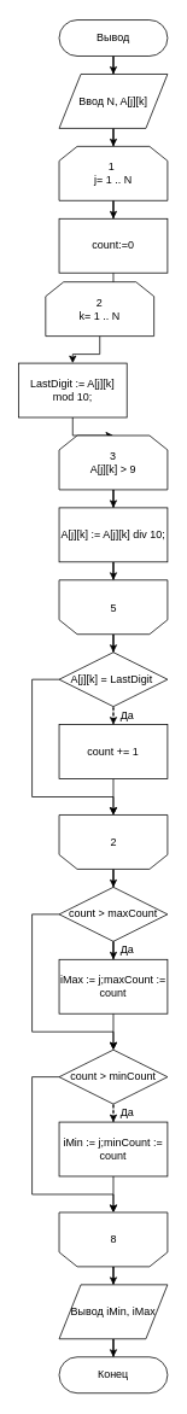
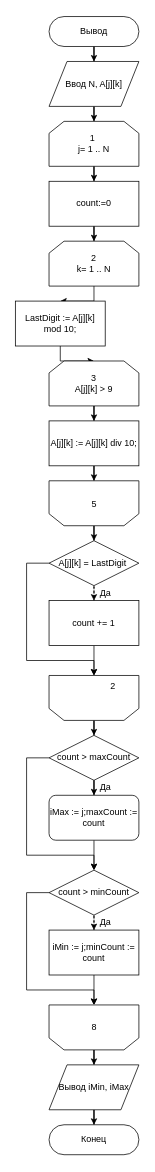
  <mxCell id="0" />
  <mxCell id="1" parent="0" />
  <mxCell id="2" style="edgeStyle=orthogonalEdgeStyle;rounded=0;orthogonalLoop=1;jettySize=auto;html=1;entryX=0.5;entryY=0;entryDx=0;entryDy=0;" edge="1" parent="1" source="3" target="5"><mxGeometry relative="1" as="geometry" /></mxCell>
  <mxCell id="3" value="Вывод" style="rounded=1;whiteSpace=wrap;html=1;arcSize=50;" vertex="1" parent="1"><mxGeometry x="65" y="20" width="120" height="40" as="geometry" /></mxCell>
  <mxCell id="4" style="edgeStyle=orthogonalEdgeStyle;rounded=0;orthogonalLoop=1;jettySize=auto;html=1;entryX=0.5;entryY=0;entryDx=0;entryDy=0;" edge="1" parent="1" source="5" target="7"><mxGeometry relative="1" as="geometry" /></mxCell>
  <mxCell id="5" value="Ввод N, A[j][k]" style="shape=parallelogram;perimeter=parallelogramPerimeter;whiteSpace=wrap;html=1;" vertex="1" parent="1"><mxGeometry x="65" y="80" width="120" height="60" as="geometry" /></mxCell>
  <mxCell id="6" style="edgeStyle=orthogonalEdgeStyle;rounded=0;orthogonalLoop=1;jettySize=auto;html=1;entryX=0.5;entryY=0;entryDx=0;entryDy=0;" edge="1" parent="1" source="7" target="9"><mxGeometry relative="1" as="geometry" /></mxCell>
  <mxCell id="7" value="1&amp;nbsp;&lt;br&gt;j= 1 .. N" style="shape=loopLimit;whiteSpace=wrap;html=1;" vertex="1" parent="1"><mxGeometry x="65" y="160" width="120" height="60" as="geometry" /></mxCell>
  <mxCell id="8" style="edgeStyle=orthogonalEdgeStyle;rounded=0;orthogonalLoop=1;jettySize=auto;html=1;" edge="1" parent="1" source="9" target="11"><mxGeometry relative="1" as="geometry" /></mxCell>
  <mxCell id="9" value="count:=0" style="rounded=0;whiteSpace=wrap;html=1;" vertex="1" parent="1"><mxGeometry x="65" y="240" width="120" height="60" as="geometry" /></mxCell>
  <mxCell id="10" style="edgeStyle=orthogonalEdgeStyle;rounded=0;orthogonalLoop=1;jettySize=auto;html=1;entryX=0.5;entryY=0;entryDx=0;entryDy=0;" edge="1" parent="1" source="11" target="13"><mxGeometry relative="1" as="geometry" /></mxCell>
- <mxCell id="11" value="2&lt;br&gt;k= 1 .. N" style="shape=loopLimit;whiteSpace=wrap;html=1;" vertex="1" parent="1"><mxGeometry x="50" y="310" width="120" height="60" as="geometry" /></mxCell>
+ <mxCell id="11" value="2&lt;br&gt;k= 1 .. N" style="shape=loopLimit;whiteSpace=wrap;html=1;" vertex="1" parent="1"><mxGeometry x="65" y="320" width="120" height="60" as="geometry" /></mxCell>
  <mxCell id="12" style="edgeStyle=orthogonalEdgeStyle;rounded=0;orthogonalLoop=1;jettySize=auto;html=1;" edge="1" parent="1" source="13" target="15"><mxGeometry relative="1" as="geometry" /></mxCell>
  <mxCell id="13" value="LastDigit := A[j][k] mod 10;" style="rounded=0;whiteSpace=wrap;html=1;" vertex="1" parent="1"><mxGeometry x="20" y="400" width="120" height="60" as="geometry" /></mxCell>
  <mxCell id="14" style="edgeStyle=orthogonalEdgeStyle;rounded=0;orthogonalLoop=1;jettySize=auto;html=1;entryX=0.5;entryY=0;entryDx=0;entryDy=0;" edge="1" parent="1" source="15" target="17"><mxGeometry relative="1" as="geometry" /></mxCell>
  <mxCell id="15" value="&lt;div&gt;&lt;span&gt;3&lt;/span&gt;&lt;/div&gt;A[j][k] &amp;gt; 9" style="shape=loopLimit;whiteSpace=wrap;html=1;align=center;" vertex="1" parent="1"><mxGeometry x="65" y="480" width="120" height="60" as="geometry" /></mxCell>
  <mxCell id="16" style="edgeStyle=orthogonalEdgeStyle;rounded=0;orthogonalLoop=1;jettySize=auto;html=1;entryX=0.5;entryY=1;entryDx=0;entryDy=0;" edge="1" parent="1" source="17" target="19"><mxGeometry relative="1" as="geometry" /></mxCell>
  <mxCell id="17" value="A[j][k] := A[j][k] div 10;" style="rounded=0;whiteSpace=wrap;html=1;" vertex="1" parent="1"><mxGeometry x="65" y="560" width="120" height="60" as="geometry" /></mxCell>
  <mxCell id="18" style="edgeStyle=orthogonalEdgeStyle;rounded=0;orthogonalLoop=1;jettySize=auto;html=1;entryX=0.5;entryY=0;entryDx=0;entryDy=0;" edge="1" parent="1" source="19" target="23"><mxGeometry relative="1" as="geometry" /></mxCell>
  <mxCell id="19" value="" style="shape=loopLimit;whiteSpace=wrap;html=1;rotation=-180;" vertex="1" parent="1"><mxGeometry x="65" y="640" width="120" height="60" as="geometry" /></mxCell>
  <mxCell id="20" value="&lt;span style=&quot;white-space: normal ; background-color: rgb(255 , 255 , 255)&quot;&gt;5&lt;/span&gt;" style="text;html=1;align=center;verticalAlign=middle;resizable=0;points=[];;autosize=1;" vertex="1" parent="1"><mxGeometry x="115" y="660.5" width="20" height="20" as="geometry" /></mxCell>
  <mxCell id="21" style="edgeStyle=orthogonalEdgeStyle;rounded=0;orthogonalLoop=1;jettySize=auto;html=1;entryX=0.5;entryY=0;entryDx=0;entryDy=0;dashed=1;" edge="1" parent="1" source="23" target="25"><mxGeometry relative="1" as="geometry" /></mxCell>
  <mxCell id="22" style="edgeStyle=orthogonalEdgeStyle;rounded=0;orthogonalLoop=1;jettySize=auto;html=1;entryX=0.5;entryY=1;entryDx=0;entryDy=0;" edge="1" parent="1" source="23" target="28"><mxGeometry relative="1" as="geometry"><mxPoint x="125" y="890" as="targetPoint" /><Array as="points"><mxPoint x="35" y="750" /><mxPoint x="35" y="880" /><mxPoint x="125" y="880" /></Array></mxGeometry></mxCell>
  <mxCell id="23" value="A[j][k] = LastDigit&amp;nbsp;" style="rhombus;whiteSpace=wrap;html=1;" vertex="1" parent="1"><mxGeometry x="65" y="720" width="120" height="60" as="geometry" /></mxCell>
  <mxCell id="24" style="edgeStyle=orthogonalEdgeStyle;rounded=0;orthogonalLoop=1;jettySize=auto;html=1;entryX=0.5;entryY=1;entryDx=0;entryDy=0;" edge="1" parent="1" source="25" target="28"><mxGeometry relative="1" as="geometry" /></mxCell>
  <mxCell id="25" value="&lt;span style=&quot;white-space: normal&quot;&gt;count += 1&lt;/span&gt;" style="rounded=0;whiteSpace=wrap;html=1;" vertex="1" parent="1"><mxGeometry x="65" y="800" width="120" height="60" as="geometry" /></mxCell>
  <mxCell id="26" value="Да" style="text;html=1;align=center;verticalAlign=middle;resizable=0;points=[];;autosize=1;" vertex="1" parent="1"><mxGeometry x="125" y="780" width="30" height="20" as="geometry" /></mxCell>
  <mxCell id="27" style="edgeStyle=orthogonalEdgeStyle;rounded=0;orthogonalLoop=1;jettySize=auto;html=1;entryX=0.5;entryY=0;entryDx=0;entryDy=0;" edge="1" parent="1" source="28" target="31"><mxGeometry relative="1" as="geometry" /></mxCell>
  <mxCell id="28" value="" style="shape=loopLimit;whiteSpace=wrap;html=1;rotation=-180;" vertex="1" parent="1"><mxGeometry x="65" y="900" width="120" height="60" as="geometry" /></mxCell>
- <mxCell id="29" value="2" style="text;html=1;align=center;verticalAlign=middle;resizable=0;points=[];;autosize=1;" vertex="1" parent="1"><mxGeometry x="115" y="920" width="20" height="20" as="geometry" /></mxCell>
+ <mxCell id="29" value="2" style="text;html=1;align=center;verticalAlign=middle;resizable=0;points=[];;autosize=1;" vertex="1" parent="1"><mxGeometry x="140" y="905" width="20" height="20" as="geometry" /></mxCell>
  <mxCell id="30" style="edgeStyle=orthogonalEdgeStyle;rounded=0;orthogonalLoop=1;jettySize=auto;html=1;entryX=0.5;entryY=0;entryDx=0;entryDy=0;" edge="1" source="31" target="33" parent="1"><mxGeometry relative="1" as="geometry" /></mxCell>
  <mxCell id="31" value="count &amp;gt; maxCount" style="rhombus;whiteSpace=wrap;html=1;" vertex="1" parent="1"><mxGeometry x="65" y="980" width="120" height="60" as="geometry" /></mxCell>
  <mxCell id="32" style="edgeStyle=orthogonalEdgeStyle;rounded=0;orthogonalLoop=1;jettySize=auto;html=1;entryX=0.5;entryY=0;entryDx=0;entryDy=0;" edge="1" parent="1" source="33" target="37"><mxGeometry relative="1" as="geometry" /></mxCell>
- <mxCell id="33" value="iMax := j;maxCount := count" style="rounded=0;whiteSpace=wrap;html=1;" vertex="1" parent="1"><mxGeometry x="65" y="1060" width="120" height="60" as="geometry" /></mxCell>
+ <mxCell id="33" value="iMax := j;maxCount := count" style="whiteSpace=wrap;html=1;rounded=1;" vertex="1" parent="1"><mxGeometry x="65" y="1060" width="120" height="60" as="geometry" /></mxCell>
  <mxCell id="34" value="Да" style="text;html=1;align=center;verticalAlign=middle;resizable=0;points=[];;autosize=1;" vertex="1" parent="1"><mxGeometry x="125" y="1040" width="30" height="20" as="geometry" /></mxCell>
  <mxCell id="35" style="edgeStyle=orthogonalEdgeStyle;rounded=0;orthogonalLoop=1;jettySize=auto;html=1;entryX=0.5;entryY=1;entryDx=0;entryDy=0;" edge="1" source="31" parent="1"><mxGeometry relative="1" as="geometry"><mxPoint x="125" y="1160" as="targetPoint" /><Array as="points"><mxPoint x="35" y="1010" /><mxPoint x="35" y="1140" /><mxPoint x="125" y="1140" /></Array></mxGeometry></mxCell>
  <mxCell id="36" style="edgeStyle=orthogonalEdgeStyle;rounded=0;orthogonalLoop=1;jettySize=auto;html=1;entryX=0.5;entryY=0;entryDx=0;entryDy=0;dashed=1;" edge="1" source="37" target="39" parent="1"><mxGeometry relative="1" as="geometry" /></mxCell>
  <mxCell id="37" value="count &amp;gt; minCount" style="rhombus;whiteSpace=wrap;html=1;" vertex="1" parent="1"><mxGeometry x="65" y="1160" width="120" height="60" as="geometry" /></mxCell>
  <mxCell id="38" style="edgeStyle=orthogonalEdgeStyle;rounded=0;orthogonalLoop=1;jettySize=auto;html=1;entryX=0.5;entryY=1;entryDx=0;entryDy=0;" edge="1" parent="1" source="39" target="43"><mxGeometry relative="1" as="geometry" /></mxCell>
  <mxCell id="39" value="iMin := j;minCount := count" style="rounded=0;whiteSpace=wrap;html=1;" vertex="1" parent="1"><mxGeometry x="65" y="1240" width="120" height="60" as="geometry" /></mxCell>
  <mxCell id="40" value="Да" style="text;html=1;align=center;verticalAlign=middle;resizable=0;points=[];;autosize=1;" vertex="1" parent="1"><mxGeometry x="125" y="1220" width="30" height="20" as="geometry" /></mxCell>
  <mxCell id="41" style="edgeStyle=orthogonalEdgeStyle;rounded=0;orthogonalLoop=1;jettySize=auto;html=1;entryX=0.5;entryY=1;entryDx=0;entryDy=0;" edge="1" source="37" parent="1" target="43"><mxGeometry relative="1" as="geometry"><mxPoint x="215" y="1310" as="targetPoint" /><Array as="points"><mxPoint x="35" y="1190" /><mxPoint x="35" y="1320" /><mxPoint x="125" y="1320" /></Array></mxGeometry></mxCell>
  <mxCell id="42" style="edgeStyle=orthogonalEdgeStyle;rounded=0;orthogonalLoop=1;jettySize=auto;html=1;entryX=0.5;entryY=0;entryDx=0;entryDy=0;" edge="1" parent="1" source="43" target="46"><mxGeometry relative="1" as="geometry" /></mxCell>
  <mxCell id="43" value="" style="shape=loopLimit;whiteSpace=wrap;html=1;rotation=-180;" vertex="1" parent="1"><mxGeometry x="65" y="1340" width="120" height="60" as="geometry" /></mxCell>
  <mxCell id="44" value="8" style="text;html=1;align=center;verticalAlign=middle;resizable=0;points=[];;autosize=1;" vertex="1" parent="1"><mxGeometry x="115" y="1360" width="20" height="20" as="geometry" /></mxCell>
  <mxCell id="45" style="edgeStyle=orthogonalEdgeStyle;rounded=0;orthogonalLoop=1;jettySize=auto;html=1;entryX=0.5;entryY=0;entryDx=0;entryDy=0;" edge="1" parent="1" source="46" target="47"><mxGeometry relative="1" as="geometry" /></mxCell>
  <mxCell id="46" value="Вывод iMin, iMax" style="shape=parallelogram;perimeter=parallelogramPerimeter;whiteSpace=wrap;html=1;" vertex="1" parent="1"><mxGeometry x="65" y="1420" width="120" height="60" as="geometry" /></mxCell>
  <mxCell id="47" value="Конец" style="rounded=1;whiteSpace=wrap;html=1;arcSize=50;" vertex="1" parent="1"><mxGeometry x="65" y="1500" width="120" height="40" as="geometry" /></mxCell>
